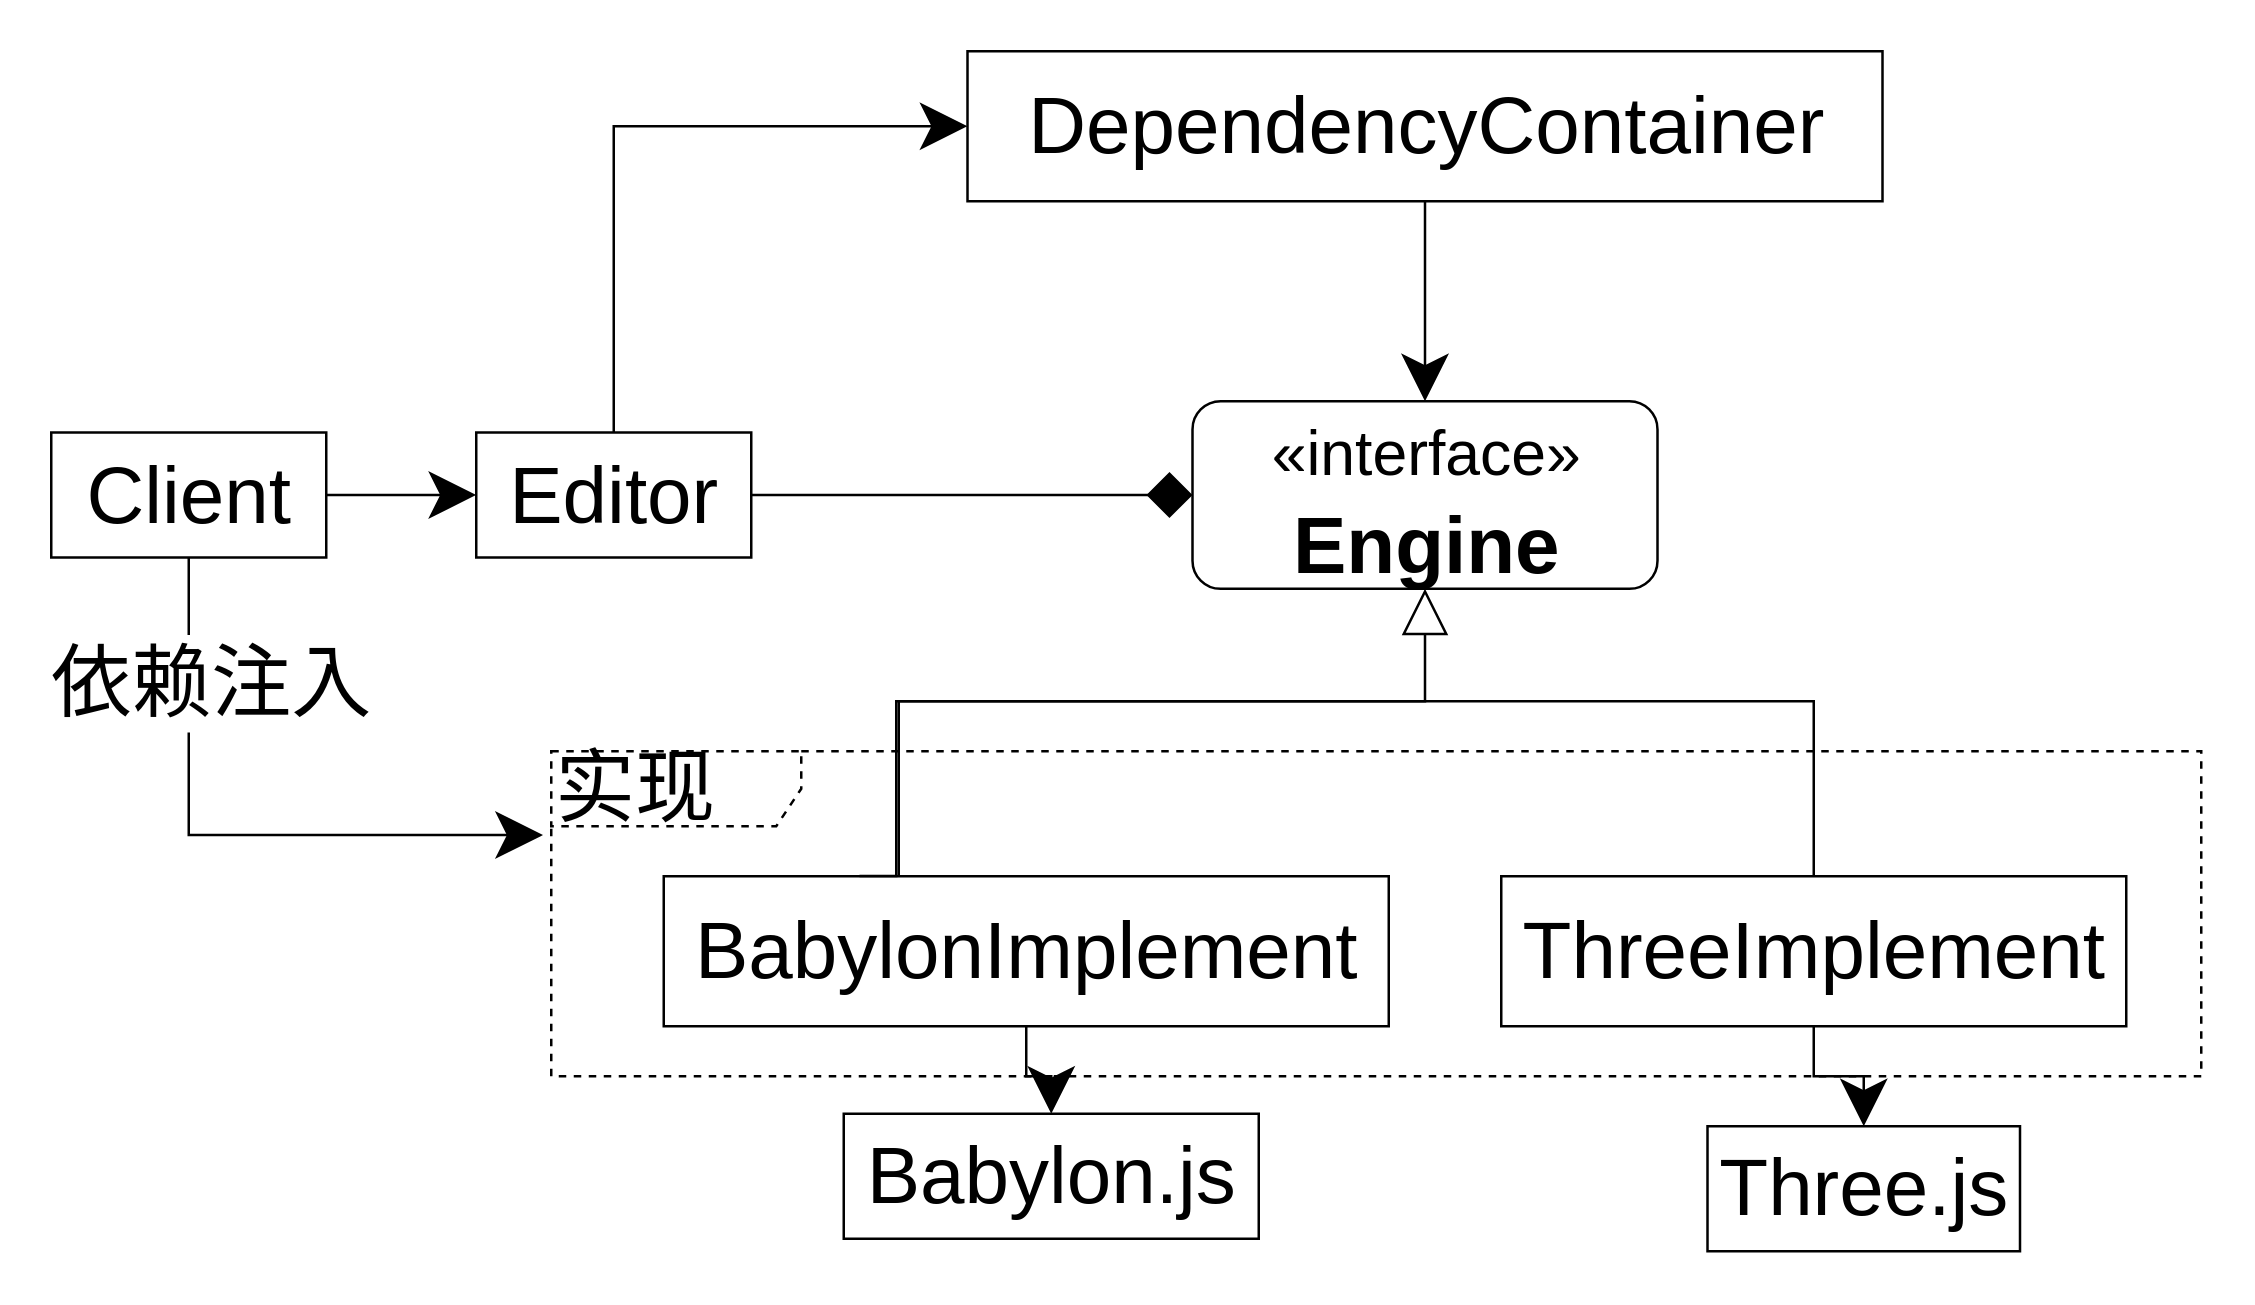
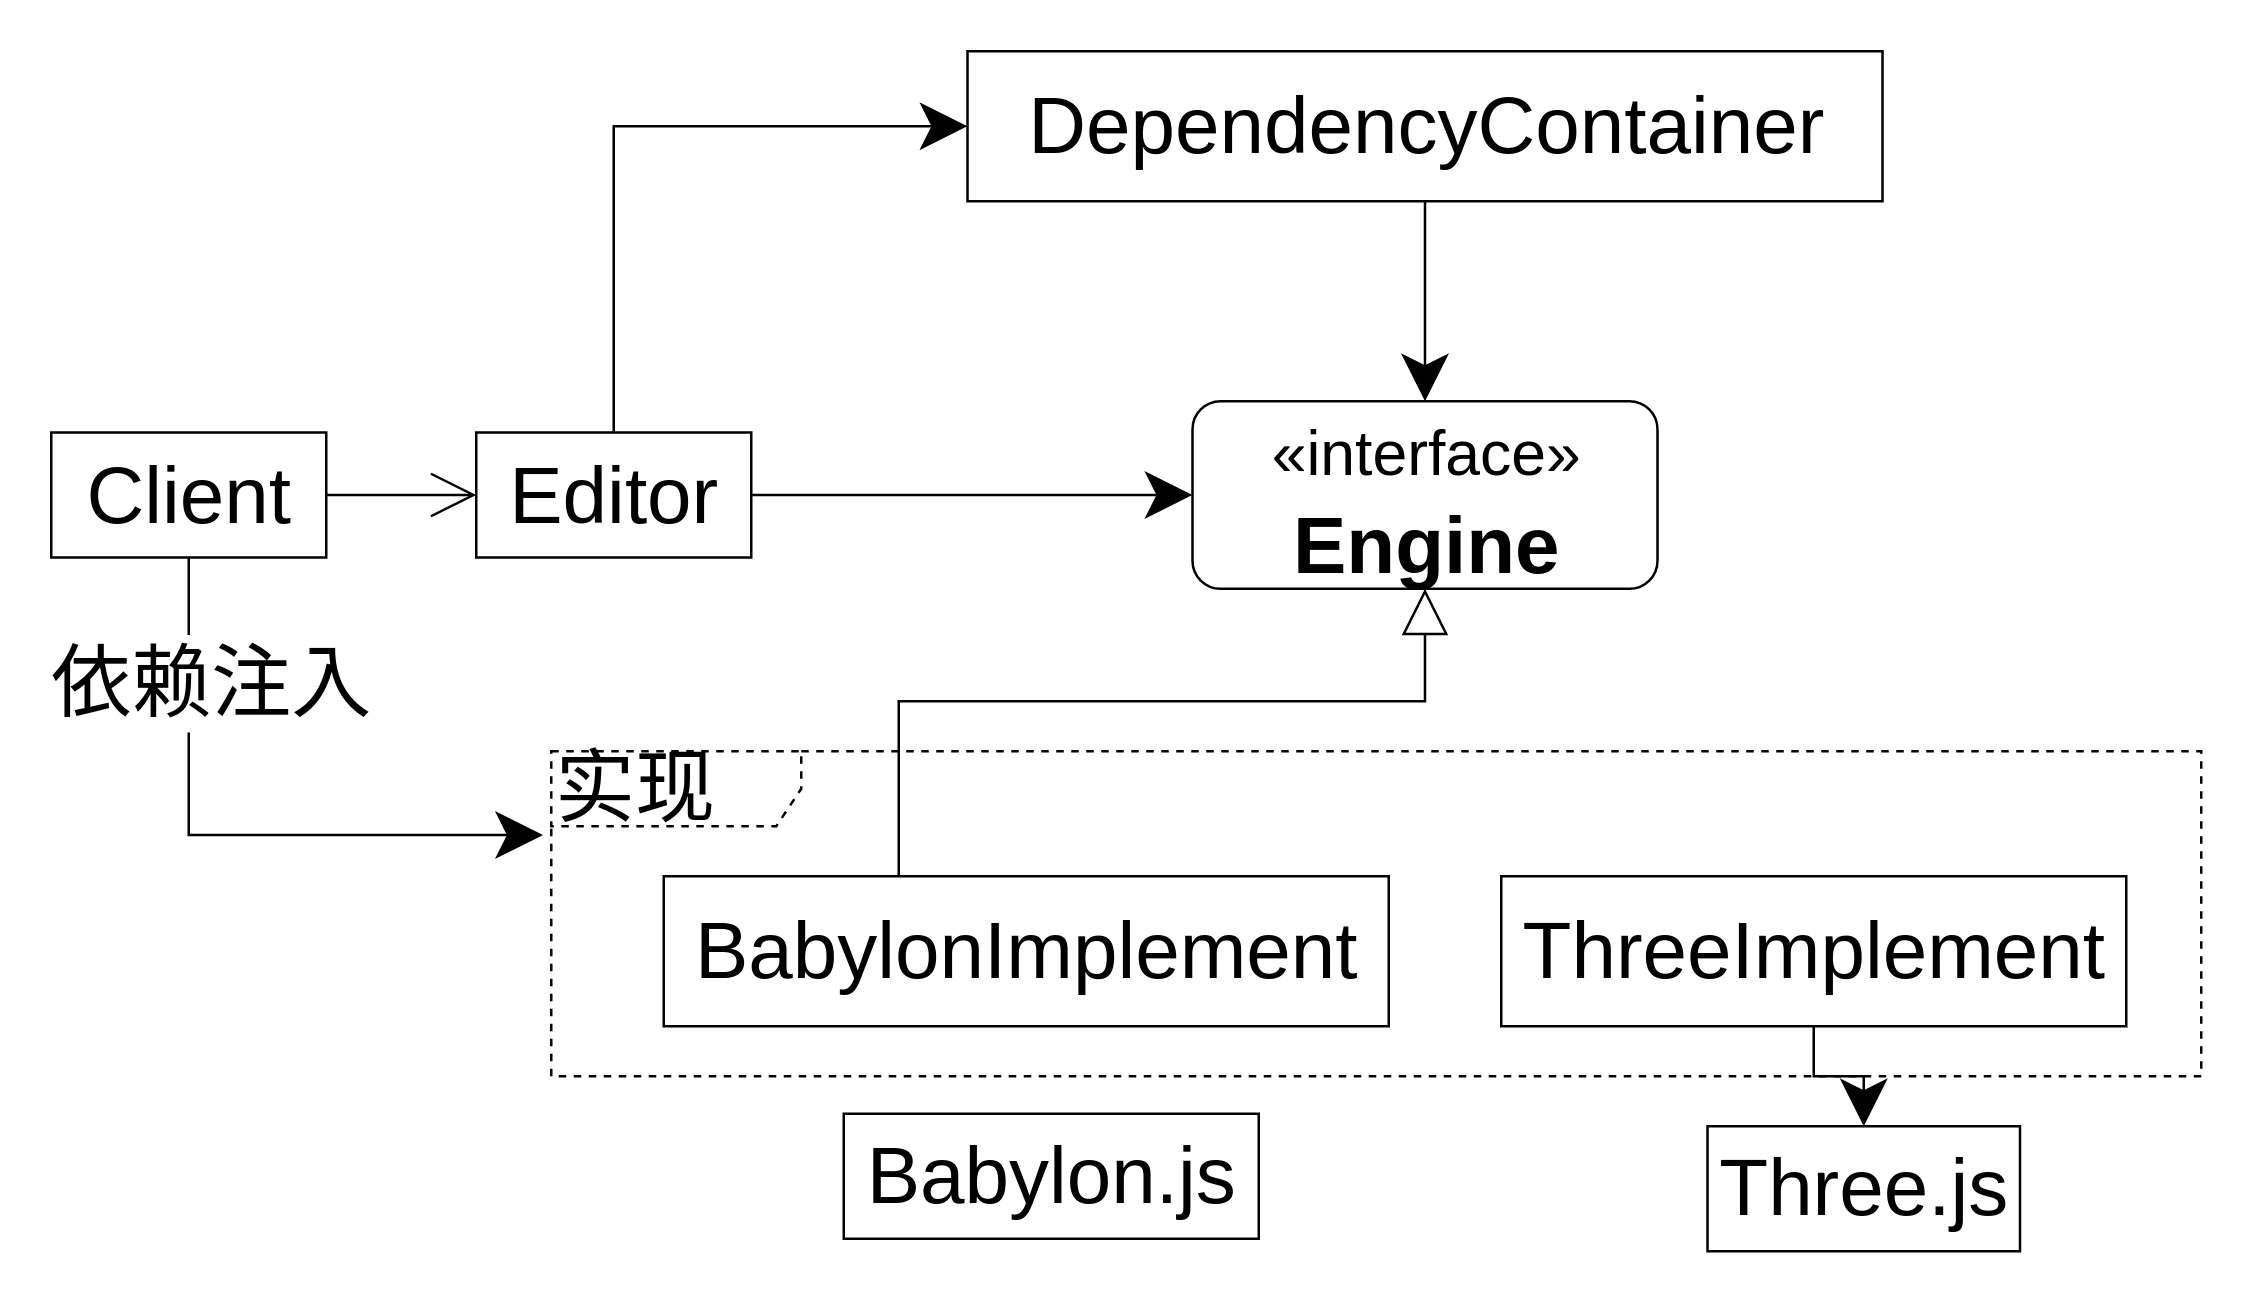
  <mxCell id="0" />
  <mxCell id="1" parent="0" />
  <mxCell id="2" value="&lt;div style=&quot;font-size: 32px;&quot;&gt;&lt;span style=&quot;line-height: 120%; font-size: 32px;&quot;&gt;&lt;font style=&quot;font-size: 32px;&quot;&gt;实现&lt;/font&gt;&lt;/span&gt;&lt;/div&gt;" style="shape=umlFrame;whiteSpace=wrap;html=1;width=100;height=30;fontSize=32;align=left;dashed=1;" parent="1" vertex="1"><mxGeometry x="220" y="300" width="660" height="130" as="geometry" /></mxCell>
- <mxCell id="3" style="edgeStyle=orthogonalEdgeStyle;rounded=0;orthogonalLoop=1;jettySize=auto;html=1;entryX=0;entryY=0.5;entryDx=0;entryDy=0;endSize=16;startSize=16;fontSize=32;endArrow=diamond;" parent="1" source="5" target="9" edge="1"><mxGeometry relative="1" as="geometry" /></mxCell>
+ <mxCell id="3" style="edgeStyle=orthogonalEdgeStyle;rounded=0;orthogonalLoop=1;jettySize=auto;html=1;entryX=0;entryY=0.5;entryDx=0;entryDy=0;endSize=16;startSize=16;fontSize=32;" parent="1" source="5" target="9" edge="1"><mxGeometry relative="1" as="geometry" /></mxCell>
  <mxCell id="4" style="edgeStyle=orthogonalEdgeStyle;rounded=0;orthogonalLoop=1;jettySize=auto;html=1;entryX=0;entryY=0.5;entryDx=0;entryDy=0;exitX=0.5;exitY=0;exitDx=0;exitDy=0;endSize=16;startSize=16;fontSize=32;" parent="1" source="5" target="16" edge="1"><mxGeometry relative="1" as="geometry" /></mxCell>
  <mxCell id="5" value="Editor" style="html=1;fontSize=32;" parent="1" vertex="1"><mxGeometry x="190" y="172.5" width="110" height="50" as="geometry" /></mxCell>
  <mxCell id="6" style="edgeStyle=orthogonalEdgeStyle;rounded=0;orthogonalLoop=1;jettySize=auto;html=1;entryX=0.5;entryY=1;entryDx=0;entryDy=0;endArrow=block;endFill=0;endSize=16;startSize=16;fontSize=32;" parent="1" source="8" target="9" edge="1"><mxGeometry relative="1" as="geometry"><Array as="points"><mxPoint x="359" y="280" /><mxPoint x="570" y="280" /></Array></mxGeometry></mxCell>
- <mxCell id="7" style="edgeStyle=orthogonalEdgeStyle;rounded=0;orthogonalLoop=1;jettySize=auto;html=1;startArrow=none;startFill=0;endSize=16;startSize=16;endArrow=classic;endFill=1;fontSize=32;" parent="1" source="8" target="10" edge="1"><mxGeometry relative="1" as="geometry" /></mxCell>
  <mxCell id="8" value="BabylonImplement" style="html=1;fontSize=32;" parent="1" vertex="1"><mxGeometry x="265" y="350" width="290" height="60" as="geometry" /></mxCell>
  <mxCell id="9" value="&lt;font&gt;&lt;font style=&quot;font-size: 25px&quot;&gt;«interface»&lt;/font&gt;&lt;br style=&quot;font-size: 32px&quot;&gt;&lt;b style=&quot;font-size: 32px&quot;&gt;Engine&lt;/b&gt;&lt;/font&gt;" style="html=1;fontSize=32;rounded=1;" parent="1" vertex="1"><mxGeometry x="476.5" y="160" width="186" height="75" as="geometry" /></mxCell>
  <mxCell id="10" value="Babylon.js" style="html=1;fontSize=32;" parent="1" vertex="1"><mxGeometry x="337" y="445" width="166" height="50" as="geometry" /></mxCell>
- <mxCell id="11" style="edgeStyle=orthogonalEdgeStyle;rounded=0;orthogonalLoop=1;jettySize=auto;html=1;entryX=0;entryY=0.5;entryDx=0;entryDy=0;endSize=16;startSize=16;fontSize=32;" parent="1" source="14" target="5" edge="1"><mxGeometry relative="1" as="geometry" /></mxCell>
+ <mxCell id="11" style="edgeStyle=orthogonalEdgeStyle;rounded=0;orthogonalLoop=1;jettySize=auto;html=1;entryX=0;entryY=0.5;entryDx=0;entryDy=0;endSize=16;startSize=16;fontSize=32;endArrow=open;" parent="1" source="14" target="5" edge="1"><mxGeometry relative="1" as="geometry" /></mxCell>
  <mxCell id="12" style="edgeStyle=orthogonalEdgeStyle;rounded=0;orthogonalLoop=1;jettySize=auto;html=1;endSize=16;startSize=16;endArrow=classic;endFill=1;entryX=-0.005;entryY=0.258;entryDx=0;entryDy=0;entryPerimeter=0;fontSize=32;" parent="1" source="14" target="2" edge="1"><mxGeometry relative="1" as="geometry"><Array as="points"><mxPoint x="75" y="334" /></Array><mxPoint x="280" y="340" as="targetPoint" /></mxGeometry></mxCell>
  <mxCell id="13" value="&lt;font style=&quot;font-size: 32px;&quot;&gt;依赖注入&lt;/font&gt;" style="edgeLabel;html=1;align=center;verticalAlign=middle;resizable=0;points=[];fontSize=32;" parent="12" vertex="1" connectable="0"><mxGeometry x="0.039" y="2" relative="1" as="geometry"><mxPoint x="-12" y="-59" as="offset" /></mxGeometry></mxCell>
  <mxCell id="14" value="Client" style="html=1;fontSize=32;" parent="1" vertex="1"><mxGeometry x="20" y="172.5" width="110" height="50" as="geometry" /></mxCell>
  <mxCell id="15" style="edgeStyle=orthogonalEdgeStyle;rounded=0;orthogonalLoop=1;jettySize=auto;html=1;endSize=16;startSize=16;fontSize=32;" parent="1" source="16" target="9" edge="1"><mxGeometry relative="1" as="geometry" /></mxCell>
  <mxCell id="16" value="DependencyContainer" style="html=1;fontSize=32;" parent="1" vertex="1"><mxGeometry x="386.5" y="20" width="366" height="60" as="geometry" /></mxCell>
  <mxCell id="17" style="edgeStyle=orthogonalEdgeStyle;rounded=0;orthogonalLoop=1;jettySize=auto;html=1;startArrow=none;startFill=0;endSize=16;startSize=16;endArrow=classic;endFill=1;fontSize=32;" parent="1" source="19" target="20" edge="1"><mxGeometry relative="1" as="geometry" /></mxCell>
- <mxCell id="18" style="edgeStyle=orthogonalEdgeStyle;rounded=0;orthogonalLoop=1;jettySize=auto;html=1;startArrow=none;startFill=0;endArrow=none;endFill=0;startSize=16;endSize=16;exitX=0.5;exitY=0;exitDx=0;exitDy=0;fontSize=32;entryX=0.27;entryY=-0.001;entryDx=0;entryDy=0;entryPerimeter=0;" parent="1" source="19" edge="1" target="8"><mxGeometry relative="1" as="geometry"><mxPoint x="358" y="290" as="targetPoint" /><Array as="points"><mxPoint x="725" y="280" /><mxPoint x="358" y="280" /></Array></mxGeometry></mxCell>
  <mxCell id="19" value="ThreeImplement" style="html=1;fontSize=32;" parent="1" vertex="1"><mxGeometry x="600" y="350" width="250" height="60" as="geometry" /></mxCell>
  <mxCell id="20" value="Three.js" style="html=1;fontSize=32;" parent="1" vertex="1"><mxGeometry x="682.5" y="450" width="125" height="50" as="geometry" /></mxCell>
